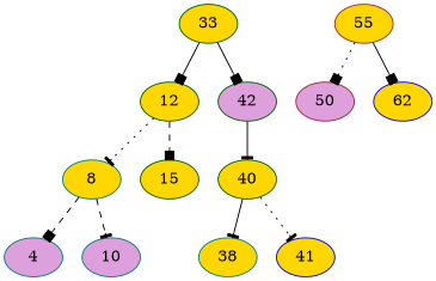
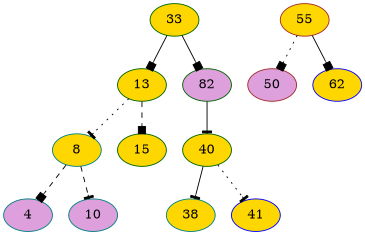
  digraph {
    node [color=darkgreen fillcolor=gold style=filled]
    edge [arrowhead=box style=solid]
    33
-   12
-   42 [fillcolor=plum]
+   12 [label=13]
+   42 [fillcolor=plum label=82]
    8 [color=teal]
    15
    40
    4 [color=teal fillcolor=plum]
    10 [color=teal fillcolor=plum]
    38 [color=teal]
    41 [color=blue]
    55 [color=brown]
    50 [color=brown fillcolor=plum]
    62 [color=blue]
    33 -> 12
    33 -> 42
    12 -> 8 [arrowhead=tee style=dotted]
    12 -> 15 [style=dashed]
    42 -> 40 [arrowhead=tee]
    8 -> 4 [style=dashed]
    8 -> 10 [arrowhead=tee style=dashed]
    40 -> 38 [arrowhead=tee]
    40 -> 41 [arrowhead=tee style=dotted]
    55 -> 50 [style=dotted]
    55 -> 62
  }
